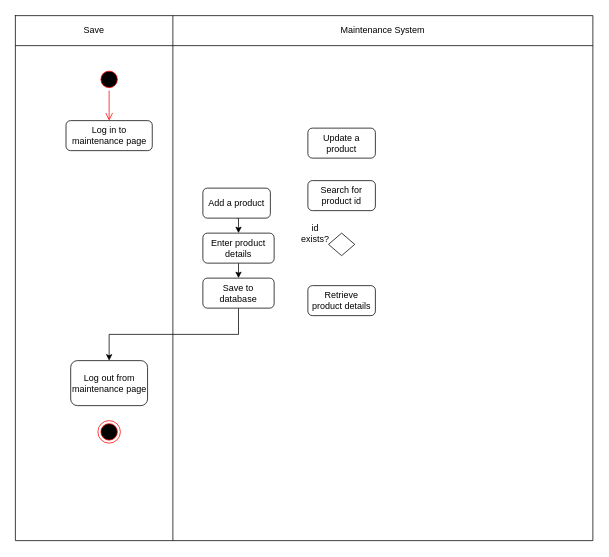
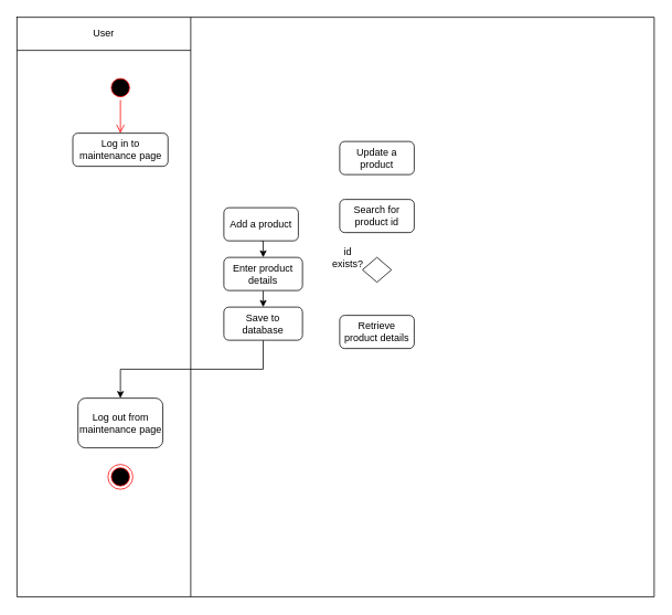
  <mxCell id="0" />
  <mxCell id="1" parent="0" />
  <mxCell id="2" value="" style="ellipse;html=1;shape=startState;fillColor=#000000;strokeColor=#ff0000;" vertex="1" parent="1"><mxGeometry x="130" y="90" width="30" height="30" as="geometry" /></mxCell>
  <mxCell id="3" value="" style="edgeStyle=orthogonalEdgeStyle;html=1;verticalAlign=bottom;endArrow=open;endSize=8;strokeColor=#ff0000;" edge="1" source="2" parent="1"><mxGeometry relative="1" as="geometry"><mxPoint x="145" y="160" as="targetPoint" /></mxGeometry></mxCell>
  <mxCell id="4" value="Log in to maintenance page" style="rounded=1;whiteSpace=wrap;html=1;" vertex="1" parent="1"><mxGeometry x="87.5" y="160" width="115" height="40" as="geometry" /></mxCell>
  <mxCell id="5" style="edgeStyle=orthogonalEdgeStyle;rounded=0;orthogonalLoop=1;jettySize=auto;html=1;exitX=0.5;exitY=1;exitDx=0;exitDy=0;entryX=0.5;entryY=0;entryDx=0;entryDy=0;" edge="1" parent="1" source="6" target="8"><mxGeometry relative="1" as="geometry" /></mxCell>
  <mxCell id="6" value="Add a product" style="rounded=1;whiteSpace=wrap;html=1;" vertex="1" parent="1"><mxGeometry x="270" y="250" width="90" height="40" as="geometry" /></mxCell>
  <mxCell id="7" style="edgeStyle=orthogonalEdgeStyle;rounded=0;orthogonalLoop=1;jettySize=auto;html=1;exitX=0.5;exitY=1;exitDx=0;exitDy=0;entryX=0.5;entryY=0;entryDx=0;entryDy=0;" edge="1" parent="1" source="8" target="10"><mxGeometry relative="1" as="geometry" /></mxCell>
  <mxCell id="8" value="Enter product details" style="rounded=1;whiteSpace=wrap;html=1;" vertex="1" parent="1"><mxGeometry x="270" y="310" width="95" height="40" as="geometry" /></mxCell>
  <mxCell id="9" style="edgeStyle=orthogonalEdgeStyle;rounded=0;orthogonalLoop=1;jettySize=auto;html=1;exitX=0.5;exitY=1;exitDx=0;exitDy=0;entryX=0.5;entryY=0;entryDx=0;entryDy=0;" edge="1" parent="1" source="10" target="12"><mxGeometry relative="1" as="geometry" /></mxCell>
  <mxCell id="10" value="Save to database" style="rounded=1;whiteSpace=wrap;html=1;" vertex="1" parent="1"><mxGeometry x="270" y="370" width="95" height="40" as="geometry" /></mxCell>
  <mxCell id="11" value="" style="ellipse;html=1;shape=endState;fillColor=#000000;strokeColor=#ff0000;" vertex="1" parent="1"><mxGeometry x="130" y="560" width="30" height="30" as="geometry" /></mxCell>
  <mxCell id="12" value="Log out from maintenance page" style="rounded=1;whiteSpace=wrap;html=1;" vertex="1" parent="1"><mxGeometry x="93.75" y="480" width="102.5" height="60" as="geometry" /></mxCell>
  <mxCell id="13" value="Update a product" style="rounded=1;whiteSpace=wrap;html=1;" vertex="1" parent="1"><mxGeometry x="410" y="170" width="90" height="40" as="geometry" /></mxCell>
  <mxCell id="14" value="Search for product id" style="rounded=1;whiteSpace=wrap;html=1;" vertex="1" parent="1"><mxGeometry x="410" y="240" width="90" height="40" as="geometry" /></mxCell>
  <mxCell id="15" value="" style="rhombus;whiteSpace=wrap;html=1;" vertex="1" parent="1"><mxGeometry x="437.5" y="310" width="35" height="30" as="geometry" /></mxCell>
  <mxCell id="16" value="id exists?" style="text;html=1;strokeColor=none;fillColor=none;align=center;verticalAlign=middle;whiteSpace=wrap;rounded=0;" vertex="1" parent="1"><mxGeometry x="400" y="300" width="40" height="20" as="geometry" /></mxCell>
  <mxCell id="17" value="Retrieve product details" style="rounded=1;whiteSpace=wrap;html=1;" vertex="1" parent="1"><mxGeometry x="410" y="380" width="90" height="40" as="geometry" /></mxCell>
  <mxCell id="18" value="" style="shape=table;html=1;whiteSpace=wrap;startSize=0;container=1;collapsible=0;childLayout=tableLayout;shadow=0;sketch=0;fillColor=#FFFFFF;fillOpacity=0;" vertex="1" parent="1"><mxGeometry x="20" y="20" width="770" height="700" as="geometry" /></mxCell>
  <mxCell id="19" value="" style="shape=partialRectangle;html=1;whiteSpace=wrap;collapsible=0;dropTarget=0;pointerEvents=0;fillColor=none;top=0;left=0;bottom=0;right=0;points=[[0,0.5],[1,0.5]];portConstraint=eastwest;" vertex="1" parent="18"><mxGeometry width="770" height="40" as="geometry" /></mxCell>
- <mxCell id="20" value="Save" style="shape=partialRectangle;html=1;whiteSpace=wrap;connectable=0;overflow=hidden;fillColor=none;top=0;left=0;bottom=0;right=0;" vertex="1" parent="19"><mxGeometry width="210" height="40" as="geometry" /></mxCell>
- <mxCell id="21" value="Maintenance System&lt;br&gt;" style="shape=partialRectangle;html=1;whiteSpace=wrap;connectable=0;overflow=hidden;fillColor=none;top=0;left=0;bottom=0;right=0;" vertex="1" parent="19"><mxGeometry x="210" width="560" height="40" as="geometry" /></mxCell>
+ <mxCell id="20" value="User" style="shape=partialRectangle;html=1;whiteSpace=wrap;connectable=0;overflow=hidden;fillColor=none;top=0;left=0;bottom=0;right=0;" vertex="1" parent="19"><mxGeometry width="210" height="40" as="geometry" /></mxCell>
  <mxCell id="22" value="" style="shape=partialRectangle;html=1;whiteSpace=wrap;collapsible=0;dropTarget=0;pointerEvents=0;fillColor=none;top=0;left=0;bottom=0;right=0;points=[[0,0.5],[1,0.5]];portConstraint=eastwest;" vertex="1" parent="18"><mxGeometry y="40" width="770" height="660" as="geometry" /></mxCell>
  <mxCell id="23" value="" style="shape=partialRectangle;html=1;whiteSpace=wrap;connectable=0;overflow=hidden;fillColor=none;top=0;left=0;bottom=0;right=0;" vertex="1" parent="22"><mxGeometry width="210" height="660" as="geometry" /></mxCell>
  <mxCell id="24" value="" style="shape=partialRectangle;html=1;whiteSpace=wrap;connectable=0;overflow=hidden;fillColor=none;top=0;left=0;bottom=0;right=0;" vertex="1" parent="22"><mxGeometry x="210" width="560" height="660" as="geometry" /></mxCell>
